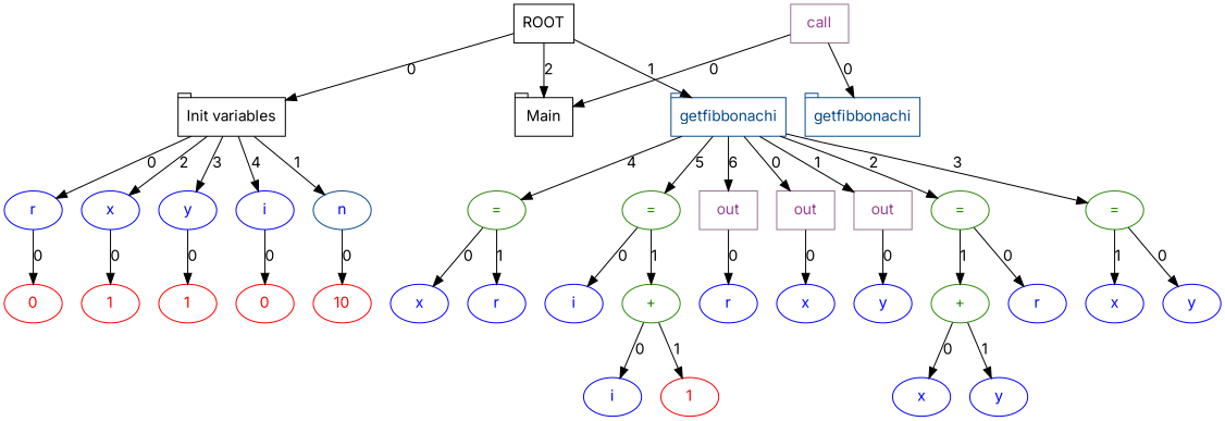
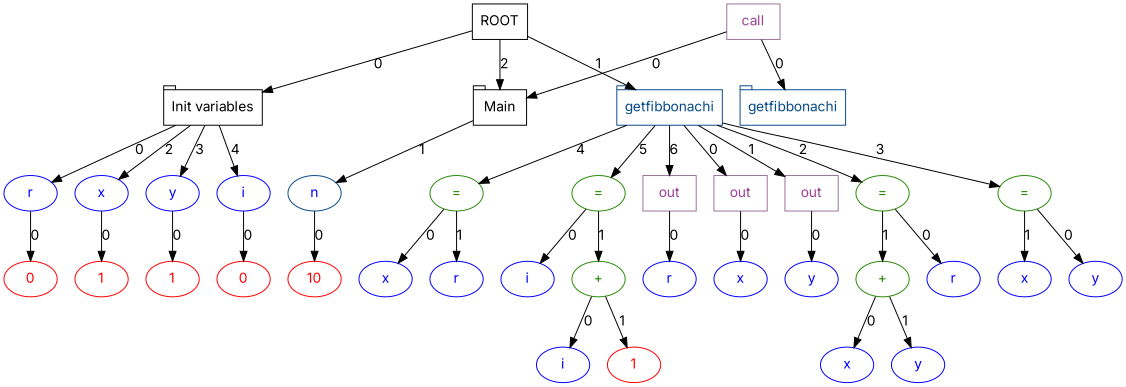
  digraph {
    fontname=Inter
    node [color=blue fillcolor=white fontcolor=blue fontname=Inter shape=ellipse style=solid weight=1]
    edge [color=black fontname=Inter style=solid weight=1]
    n1 [color=black fontcolor=black label=ROOT shape=box]
    n2 [color=black fontcolor=black label="Init variables" shape=tab]
    n3 [color="#084B8A" fontcolor="#084B8A" label=getfibbonachi shape=tab]
    n4 [color=black fontcolor=black label=Main shape=tab]
    n5 [label=r]
    n6 [color="#084B8A" label=n]
    n7 [label=x]
    n8 [label=y]
    n9 [label=i]
    n10 [color="#9A7195" fontcolor="#9A4195" label=out shape=box]
    n11 [color="#9A7195" fontcolor="#9A4195" label=out shape=box]
    n12 [color="#298A08" fontcolor="#298A08" label="="]
    n13 [color="#298A08" fontcolor="#298A08" label="="]
    n14 [color="#298A08" fontcolor="#298A08" label="="]
    n15 [color="#298A08" fontcolor="#298A08" label="="]
    n16 [color="#9A7195" fontcolor="#9A4195" label=out shape=box]
    n17 [color=red fontcolor=red label=0]
    n18 [color=red fontcolor=red label=10]
    n19 [color=red fontcolor=red label=1]
    n20 [color=red fontcolor=red label=1]
    n21 [color=red fontcolor=red label=0]
    n22 [label=x]
    n23 [label=y]
    n24 [label=r]
    n25 [color="#298A08" fontcolor="#298A08" label="+"]
    n26 [label=y]
    n27 [label=x]
    n28 [label=x]
    n29 [label=r]
    n30 [label=i]
    n31 [color="#298A08" fontcolor="#298A08" label="+"]
    n32 [label=r]
    n33 [label=x]
    n34 [label=y]
    n35 [label=i]
    n36 [color=red fontcolor=red label=1]
    n37 [color="#9A7195" fontcolor="#9A4195" label=call shape=box]
    n38 [color="#084B8A" fontcolor="#084B8A" label=getfibbonachi shape=tab]
    n1 -> n2 [label=0]
    n1 -> n3 [label=1]
    n1 -> n4 [label=2]
    n2 -> n5 [label=0]
-   n2 -> n6 [label=1]
+   n4 -> n6 [label=1]
    n2 -> n7 [label=2]
    n2 -> n8 [label=3]
    n2 -> n9 [label=4]
    n3 -> n10 [label=0]
    n3 -> n11 [label=1]
    n3 -> n12 [label=2]
    n3 -> n13 [label=3]
    n3 -> n14 [label=4]
    n3 -> n15 [label=5]
    n3 -> n16 [label=6]
    n5 -> n17 [label=0]
    n6 -> n18 [label=0]
    n7 -> n19 [label=0]
    n8 -> n20 [label=0]
    n9 -> n21 [label=0]
    n10 -> n22 [label=0]
    n11 -> n23 [label=0]
    n12 -> n24 [label=0]
    n12 -> n25 [label=1]
    n13 -> n26 [label=0]
    n13 -> n27 [label=1]
    n14 -> n28 [label=0]
    n14 -> n29 [label=1]
    n15 -> n30 [label=0]
    n15 -> n31 [label=1]
    n16 -> n32 [label=0]
    n25 -> n33 [label=0]
    n25 -> n34 [label=1]
    n31 -> n35 [label=0]
    n31 -> n36 [label=1]
    n37 -> n4 [label=0]
    n37 -> n38 [label=0]
  }
